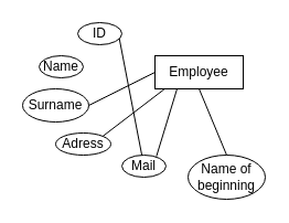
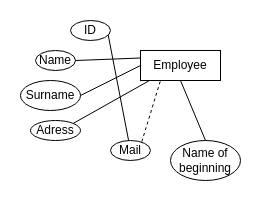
  <mxCell id="0" />
  <mxCell id="1" parent="0" />
  <mxCell id="2" value="Employee" style="rounded=0;whiteSpace=wrap;html=1;" vertex="1" parent="1"><mxGeometry x="140" y="50" width="80" height="30" as="geometry" /></mxCell>
- <mxCell id="3" value="Adress" style="ellipse;whiteSpace=wrap;html=1;" vertex="1" parent="1"><mxGeometry x="50" y="120" width="50" height="20" as="geometry" /></mxCell>
+ <mxCell id="3" value="Adress" style="ellipse;whiteSpace=wrap;html=1;" vertex="1" parent="1"><mxGeometry x="30" y="120" width="50" height="20" as="geometry" /></mxCell>
  <mxCell id="4" value="Mail" style="ellipse;whiteSpace=wrap;html=1;" vertex="1" parent="1"><mxGeometry x="110" y="140" width="40" height="20" as="geometry" /></mxCell>
  <mxCell id="5" value="Surname" style="ellipse;whiteSpace=wrap;html=1;" vertex="1" parent="1"><mxGeometry x="20" y="80" width="60" height="30" as="geometry" /></mxCell>
  <mxCell id="6" value="Name" style="ellipse;whiteSpace=wrap;html=1;" vertex="1" parent="1"><mxGeometry x="35" y="50" width="40" height="20" as="geometry" /></mxCell>
  <mxCell id="7" value="ID" style="ellipse;whiteSpace=wrap;html=1;" vertex="1" parent="1"><mxGeometry x="70" y="20" width="40" height="20" as="geometry" /></mxCell>
  <mxCell id="8" value="Name of beginning" style="ellipse;whiteSpace=wrap;html=1;" vertex="1" parent="1"><mxGeometry x="170" y="140" width="70" height="40" as="geometry" /></mxCell>
  <mxCell id="9" value="" style="endArrow=none;html=1;entryX=0;entryY=0.5;entryDx=0;entryDy=0;" edge="1" parent="1" target="2"><mxGeometry width="50" height="50" relative="1" as="geometry"><mxPoint x="80" y="95" as="sourcePoint" /><mxPoint x="140" y="60" as="targetPoint" /></mxGeometry></mxCell>
+ <mxCell id="10" value="" style="endArrow=none;html=1;entryX=0;entryY=0.25;entryDx=0;entryDy=0;exitX=1;exitY=0.5;exitDx=0;exitDy=0;" edge="1" parent="1" source="6" target="2"><mxGeometry width="50" height="50" relative="1" as="geometry"><mxPoint x="90" y="105" as="sourcePoint" /><mxPoint x="151.04" y="86.19" as="targetPoint" /></mxGeometry></mxCell>
  <mxCell id="11" value="" style="endArrow=none;html=1;exitX=0.943;exitY=0.73;exitDx=0;exitDy=0;exitPerimeter=0;" edge="1" parent="1" source="7" target="4"><mxGeometry width="50" height="50" relative="1" as="geometry"><mxPoint x="108.96" y="39.41" as="sourcePoint" /><mxPoint x="170" y="20.6" as="targetPoint" /></mxGeometry></mxCell>
  <mxCell id="12" value="" style="endArrow=none;html=1;entryX=0.105;entryY=1.012;entryDx=0;entryDy=0;entryPerimeter=0;exitX=1;exitY=0;exitDx=0;exitDy=0;" edge="1" parent="1" source="3" target="2"><mxGeometry width="50" height="50" relative="1" as="geometry"><mxPoint x="110" y="125" as="sourcePoint" /><mxPoint x="171.04" y="106.19" as="targetPoint" /></mxGeometry></mxCell>
- <mxCell id="13" value="" style="endArrow=none;html=1;entryX=0.25;entryY=1;entryDx=0;entryDy=0;exitX=0.783;exitY=0.058;exitDx=0;exitDy=0;exitPerimeter=0;" edge="1" parent="1" source="4" target="2"><mxGeometry width="50" height="50" relative="1" as="geometry"><mxPoint x="120" y="135" as="sourcePoint" /><mxPoint x="181.04" y="116.19" as="targetPoint" /></mxGeometry></mxCell>
+ <mxCell id="13" value="" style="endArrow=none;html=1;entryX=0.25;entryY=1;entryDx=0;entryDy=0;exitX=0.783;exitY=0.058;exitDx=0;exitDy=0;exitPerimeter=0;dashed=1;" edge="1" parent="1" source="4" target="2"><mxGeometry width="50" height="50" relative="1" as="geometry"><mxPoint x="120" y="135" as="sourcePoint" /><mxPoint x="181.04" y="116.19" as="targetPoint" /></mxGeometry></mxCell>
  <mxCell id="14" value="" style="endArrow=none;html=1;entryX=0.5;entryY=1;entryDx=0;entryDy=0;exitX=0.5;exitY=0;exitDx=0;exitDy=0;" edge="1" parent="1" source="8" target="2"><mxGeometry width="50" height="50" relative="1" as="geometry"><mxPoint x="151.32" y="151.16" as="sourcePoint" /><mxPoint x="170" y="90" as="targetPoint" /></mxGeometry></mxCell>
